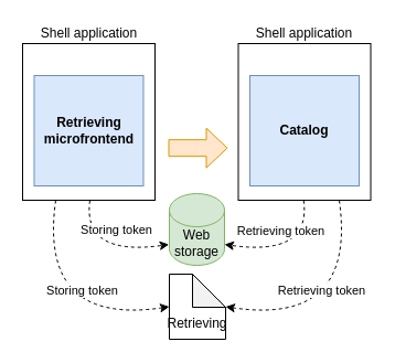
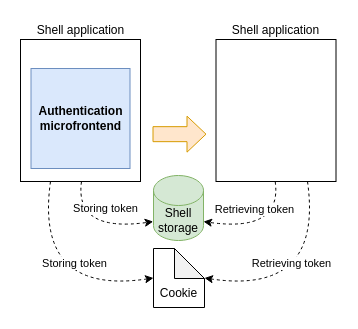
  <mxCell id="0" />
  <mxCell id="1" parent="0" />
  <mxCell id="2" value="" style="rounded=0;whiteSpace=wrap;html=1;" vertex="1" parent="1"><mxGeometry x="215.5" y="39" width="120" height="142" as="geometry" /></mxCell>
  <mxCell id="3" value="" style="rounded=0;whiteSpace=wrap;html=1;" vertex="1" parent="1"><mxGeometry x="20" y="39" width="120" height="142" as="geometry" /></mxCell>
- <mxCell id="4" value="&lt;b&gt;Retrieving microfrontend&lt;/b&gt;" style="rounded=0;whiteSpace=wrap;html=1;fillColor=#dae8fc;strokeColor=#6c8ebf;" vertex="1" parent="1"><mxGeometry x="30.5" y="68" width="99" height="100" as="geometry" /></mxCell>
- <mxCell id="5" value="&lt;b&gt;Catalog&lt;/b&gt;" style="rounded=0;whiteSpace=wrap;html=1;fillColor=#dae8fc;strokeColor=#6c8ebf;" vertex="1" parent="1"><mxGeometry x="226" y="68" width="99" height="100" as="geometry" /></mxCell>
+ <mxCell id="4" value="&lt;b&gt;Authentication microfrontend&lt;/b&gt;" style="rounded=0;whiteSpace=wrap;html=1;fillColor=#dae8fc;strokeColor=#6c8ebf;" vertex="1" parent="1"><mxGeometry x="30.5" y="68" width="99" height="100" as="geometry" /></mxCell>
  <mxCell id="6" value="Shell application" style="text;html=1;strokeColor=none;fillColor=none;align=center;verticalAlign=middle;whiteSpace=wrap;rounded=0;" vertex="1" parent="1"><mxGeometry x="27.5" width="105" height="19" as="geometry" y="20" /></mxCell>
  <mxCell id="7" value="Shell application" style="text;html=1;strokeColor=none;fillColor=none;align=center;verticalAlign=middle;whiteSpace=wrap;rounded=0;" vertex="1" parent="1"><mxGeometry x="223" width="105" height="19" as="geometry" y="20" /></mxCell>
  <mxCell id="8" value="" style="shape=flexArrow;endArrow=classic;html=1;rounded=0;width=15;fillColor=#ffe6cc;strokeColor=#d79b00;" edge="1" parent="1"><mxGeometry width="50" height="50" relative="1" as="geometry"><mxPoint x="152" y="133.66" as="sourcePoint" /><mxPoint x="206" y="133.66" as="targetPoint" /></mxGeometry></mxCell>
- <mxCell id="9" value="Web storage" style="shape=cylinder3;whiteSpace=wrap;html=1;boundedLbl=1;backgroundOutline=1;size=15;fillColor=#d5e8d4;strokeColor=#82b366;" vertex="1" parent="1"><mxGeometry x="153" y="175" width="50" height="65" as="geometry" /></mxCell>
- <mxCell id="10" value="&lt;br&gt;&lt;br&gt;Retrieving" style="shape=note;whiteSpace=wrap;html=1;backgroundOutline=1;darkOpacity=0.05;" vertex="1" parent="1"><mxGeometry x="153" y="248" width="51" height="59" as="geometry" /></mxCell>
+ <mxCell id="9" value="Shell storage" style="shape=cylinder3;whiteSpace=wrap;html=1;boundedLbl=1;backgroundOutline=1;size=15;fillColor=#d5e8d4;strokeColor=#82b366;" vertex="1" parent="1"><mxGeometry x="153" y="175" width="50" height="65" as="geometry" /></mxCell>
+ <mxCell id="10" value="&lt;br&gt;&lt;br&gt;Cookie" style="shape=note;whiteSpace=wrap;html=1;backgroundOutline=1;darkOpacity=0.05;" vertex="1" parent="1"><mxGeometry x="153" y="248" width="51" height="59" as="geometry" /></mxCell>
  <mxCell id="11" value="" style="curved=1;endArrow=classic;html=1;rounded=0;exitX=0.5;exitY=1;exitDx=0;exitDy=0;entryX=-0.026;entryY=0.709;entryDx=0;entryDy=0;entryPerimeter=0;dashed=1;" edge="1" parent="1"><mxGeometry width="50" height="50" relative="1" as="geometry"><mxPoint x="81" y="181" as="sourcePoint" /><mxPoint x="152.7" y="221.085" as="targetPoint" /><Array as="points"><mxPoint x="74" y="232" /></Array></mxGeometry></mxCell>
  <mxCell id="12" value="Storing token" style="edgeLabel;html=1;align=center;verticalAlign=middle;resizable=0;points=[];" connectable="0" vertex="1" parent="11"><mxGeometry x="0.192" y="10" relative="1" as="geometry"><mxPoint x="6" y="-11" as="offset" /></mxGeometry></mxCell>
  <mxCell id="13" value="Retrieving token" style="curved=1;endArrow=classic;html=1;rounded=0;exitX=0.5;exitY=1;exitDx=0;exitDy=0;entryX=-0.026;entryY=0.709;entryDx=0;entryDy=0;entryPerimeter=0;dashed=1;" edge="1" parent="1"><mxGeometry x="0.254" y="-19" width="50" height="50" relative="1" as="geometry"><mxPoint x="274.7" y="181" as="sourcePoint" /><mxPoint x="203" y="221.085" as="targetPoint" /><Array as="points"><mxPoint x="281.7" y="232" /></Array><mxPoint as="offset" /></mxGeometry></mxCell>
  <mxCell id="14" value="Storing token" style="curved=1;endArrow=classic;html=1;rounded=0;dashed=1;exitX=0.25;exitY=1;exitDx=0;exitDy=0;entryX=0;entryY=0.5;entryDx=0;entryDy=0;entryPerimeter=0;" edge="1" parent="1" source="3" target="10"><mxGeometry x="0.354" y="26" width="50" height="50" relative="1" as="geometry"><mxPoint x="65" y="220" as="sourcePoint" /><mxPoint x="115" y="170" as="targetPoint" /><Array as="points"><mxPoint x="34" y="295" /></Array><mxPoint as="offset" /></mxGeometry></mxCell>
  <mxCell id="15" value="Retrieving token" style="curved=1;endArrow=classic;html=1;rounded=0;dashed=1;exitX=0.25;exitY=1;exitDx=0;exitDy=0;entryX=0;entryY=0.5;entryDx=0;entryDy=0;entryPerimeter=0;" edge="1" parent="1"><mxGeometry x="0.287" y="-27" width="50" height="50" relative="1" as="geometry"><mxPoint x="307" y="181" as="sourcePoint" /><mxPoint x="204" y="277.5" as="targetPoint" /><Array as="points"><mxPoint x="323" y="295" /></Array><mxPoint as="offset" /></mxGeometry></mxCell>
